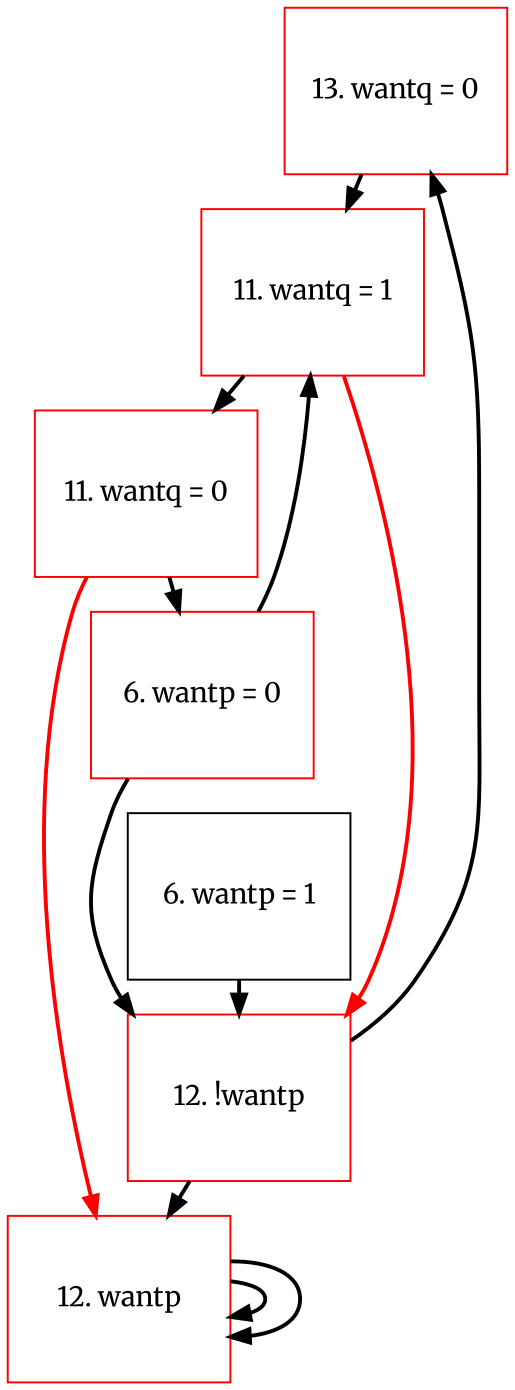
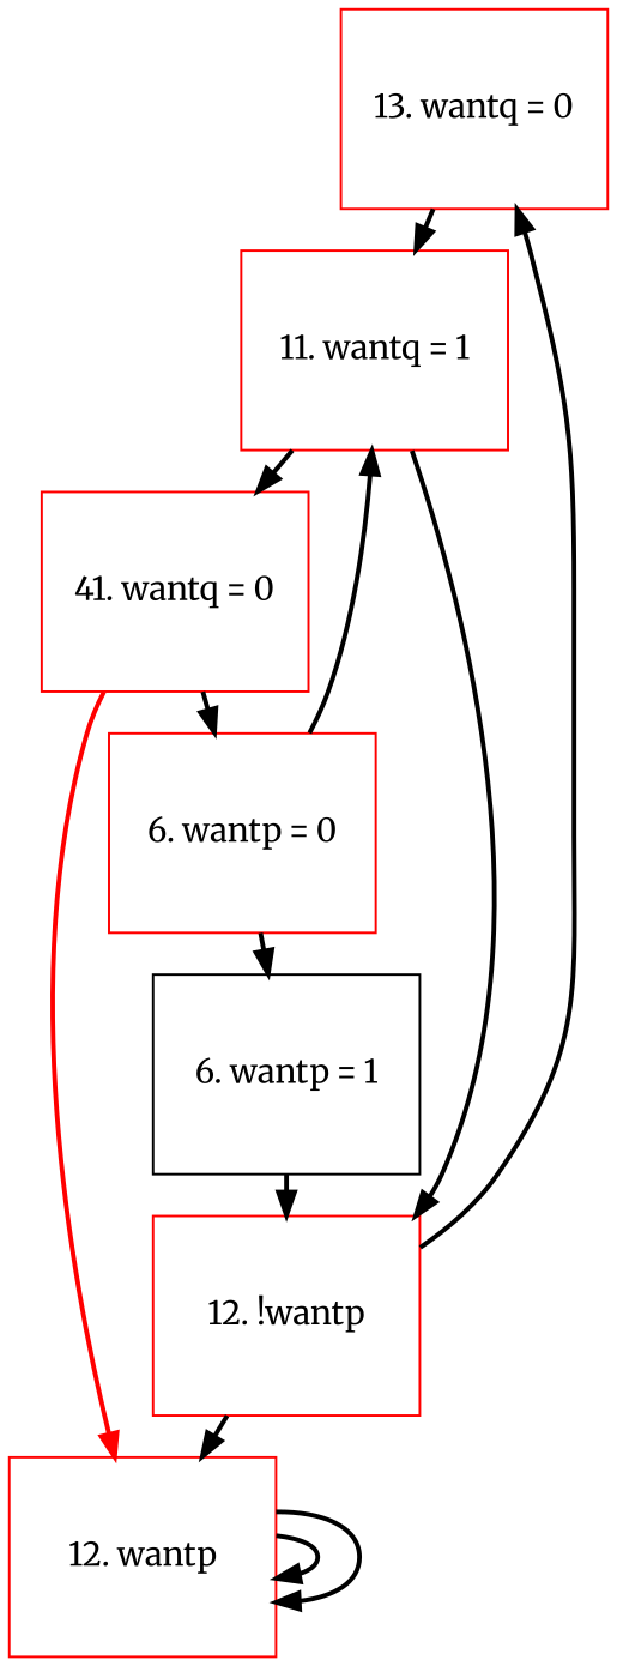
  digraph {
    fontname=Merriweather
    ranksep=.25
    node [color=red fixedsize=true fontname=Merriweather fontsize=14 shape=box]
    edge [fontname=Merriweather style=bold]
    n1 [height=1.2 label="13. wantq = 0\n" width=1.6]
    n2 [height=1.2 label="11. wantq = 1\n" width=1.6]
-   n3 [height=1.2 label="11. wantq = 0" width=1.6]
+   n3 [height=1.2 label="41. wantq = 0" width=1.6]
    n4 [height=1.2 label="12. !wantp\n" width=1.6]
    n5 [height=1.2 label="12. wantp\n" width=1.6]
    n6 [height=1.2 label="6. wantp = 0\n" width=1.6]
    n7 [height=1.2 label="6. wantp = 1" width=1.6 color=""]
    n1 -> n2
    n2 -> n3
-   n2 -> n4 [color=red]
+   n2 -> n4 [color=black]
    n3 -> n5 [color=red]
    n3 -> n6
    n4 -> n1 [color=black]
    n4 -> n5
    n5 -> n5
    n5 -> n5
    n6 -> n2
-   n6 -> n4
+   n6 -> n7
    n7 -> n4
  }
